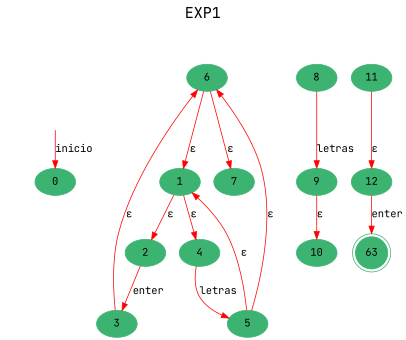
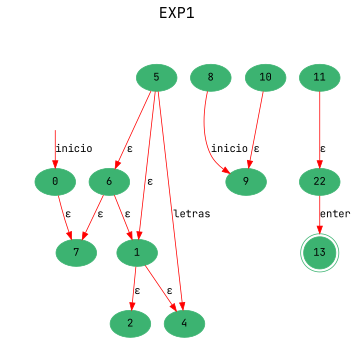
  digraph {
    fontname="JetBrains Mono"
    fontsize=20
    label=EXP1
    labelloc=t
    rankdir=TB
    node [color=mediumseagreen fontname="JetBrains Mono" style=filled]
    edge [color=red fontname="JetBrains Mono"]
    0
    7
    1
    2
    4
-   3
    5
    6
    8
    9
    10
    11
-   12
-   13 [shape=doublecircle label=63]
+   12 [label=22]
+   13 [shape=doublecircle]
    secret_node [color=midnightblue fontcolor=white shape=circle style=invis]
+   0 -> 7 [label="ε"]
    1 -> 2 [label="ε"]
    1 -> 4 [label="ε"]
-   2 -> 3 [label=enter]
-   4 -> 5 [label=letras]
-   3 -> 6 [label="ε"]
+   5 -> 4 [label=letras]
    5 -> 1 [label="ε"]
    5 -> 6 [label="ε"]
    6 -> 7 [label="ε"]
    6 -> 1 [label="ε"]
-   8 -> 9 [label=letras]
-   9 -> 10 [label="ε"]
+   8 -> 9 [label=inicio]
+   10 -> 9 [label="ε"]
    11 -> 12 [label="ε"]
    12 -> 13 [label=enter]
    secret_node -> 0 [label=inicio]
  }
